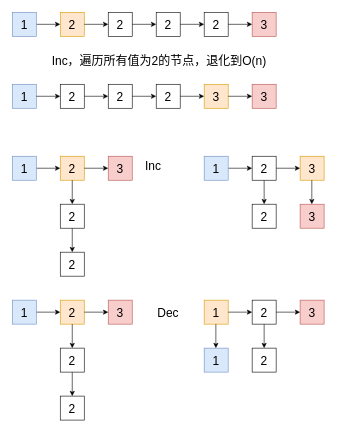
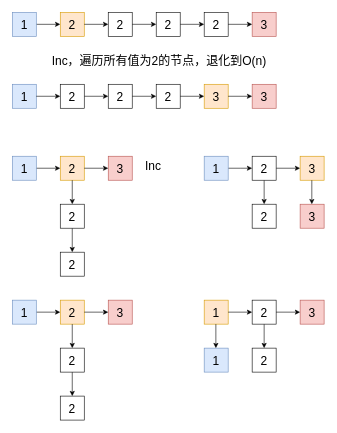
  <mxCell id="0" />
  <mxCell id="1" parent="0" />
  <mxCell id="2" value="" style="edgeStyle=orthogonalEdgeStyle;rounded=0;orthogonalLoop=1;jettySize=auto;html=1;fontSize=20;" parent="1" source="3" target="4" edge="1"><mxGeometry relative="1" as="geometry" /></mxCell>
  <mxCell id="3" value="1" style="whiteSpace=wrap;html=1;aspect=fixed;fillColor=#dae8fc;strokeColor=#6c8ebf;fontSize=20;" parent="1" vertex="1"><mxGeometry x="20" y="20" width="40" height="40" as="geometry" /></mxCell>
  <mxCell id="4" value="2" style="whiteSpace=wrap;html=1;aspect=fixed;fillColor=#ffe6cc;strokeColor=#d79b00;fontSize=20;" parent="1" vertex="1"><mxGeometry x="100" y="20" width="40" height="40" as="geometry" /></mxCell>
  <mxCell id="5" value="3" style="whiteSpace=wrap;html=1;aspect=fixed;fillColor=#f8cecc;strokeColor=#b85450;fontSize=20;" parent="1" vertex="1"><mxGeometry x="420" y="20" width="40" height="40" as="geometry" /></mxCell>
  <mxCell id="6" value="" style="endArrow=classic;html=1;fontSize=20;entryX=0;entryY=0.5;entryDx=0;entryDy=0;" parent="1" target="7" edge="1"><mxGeometry width="50" height="50" relative="1" as="geometry"><mxPoint x="140" y="40" as="sourcePoint" /><mxPoint x="190" y="-10" as="targetPoint" /></mxGeometry></mxCell>
  <mxCell id="7" value="2" style="whiteSpace=wrap;html=1;aspect=fixed;fontSize=20;" parent="1" vertex="1"><mxGeometry x="180" y="20" width="40" height="40" as="geometry" /></mxCell>
  <mxCell id="8" value="" style="endArrow=classic;html=1;fontSize=20;entryX=0;entryY=0.5;entryDx=0;entryDy=0;" parent="1" target="9" edge="1"><mxGeometry width="50" height="50" relative="1" as="geometry"><mxPoint x="220" y="40" as="sourcePoint" /><mxPoint x="270" y="-10" as="targetPoint" /></mxGeometry></mxCell>
  <mxCell id="9" value="2" style="whiteSpace=wrap;html=1;aspect=fixed;fontSize=20;" parent="1" vertex="1"><mxGeometry x="260" y="20" width="40" height="40" as="geometry" /></mxCell>
  <mxCell id="10" value="" style="endArrow=classic;html=1;fontSize=20;entryX=0;entryY=0.5;entryDx=0;entryDy=0;" parent="1" target="11" edge="1"><mxGeometry width="50" height="50" relative="1" as="geometry"><mxPoint x="300" y="40" as="sourcePoint" /><mxPoint x="350" y="-10" as="targetPoint" /></mxGeometry></mxCell>
  <mxCell id="11" value="2" style="whiteSpace=wrap;html=1;aspect=fixed;fontSize=20;" parent="1" vertex="1"><mxGeometry x="340" y="20" width="40" height="40" as="geometry" /></mxCell>
  <mxCell id="12" value="" style="endArrow=classic;html=1;fontSize=20;entryX=0;entryY=0.5;entryDx=0;entryDy=0;exitX=1;exitY=0.5;exitDx=0;exitDy=0;" parent="1" source="11" target="5" edge="1"><mxGeometry width="50" height="50" relative="1" as="geometry"><mxPoint x="290" y="140" as="sourcePoint" /><mxPoint x="340" y="90" as="targetPoint" /></mxGeometry></mxCell>
  <mxCell id="13" value="1" style="whiteSpace=wrap;html=1;aspect=fixed;fillColor=#dae8fc;strokeColor=#6c8ebf;fontSize=20;" parent="1" vertex="1"><mxGeometry x="20" y="140" width="40" height="40" as="geometry" /></mxCell>
  <mxCell id="14" value="3" style="whiteSpace=wrap;html=1;aspect=fixed;fillColor=#ffe6cc;strokeColor=#d79b00;fontSize=20;" parent="1" vertex="1"><mxGeometry x="340" y="140" width="40" height="40" as="geometry" /></mxCell>
  <mxCell id="15" value="3" style="whiteSpace=wrap;html=1;aspect=fixed;fillColor=#f8cecc;strokeColor=#b85450;fontSize=20;" parent="1" vertex="1"><mxGeometry x="420" y="140" width="40" height="40" as="geometry" /></mxCell>
  <mxCell id="16" value="" style="endArrow=classic;html=1;fontSize=20;entryX=0;entryY=0.5;entryDx=0;entryDy=0;" parent="1" target="17" edge="1"><mxGeometry width="50" height="50" relative="1" as="geometry"><mxPoint x="140" y="160" as="sourcePoint" /><mxPoint x="190" y="110" as="targetPoint" /></mxGeometry></mxCell>
  <mxCell id="17" value="2" style="whiteSpace=wrap;html=1;aspect=fixed;fontSize=20;" parent="1" vertex="1"><mxGeometry x="180" y="140" width="40" height="40" as="geometry" /></mxCell>
  <mxCell id="18" value="" style="endArrow=classic;html=1;fontSize=20;entryX=0;entryY=0.5;entryDx=0;entryDy=0;" parent="1" target="19" edge="1"><mxGeometry width="50" height="50" relative="1" as="geometry"><mxPoint x="220" y="160" as="sourcePoint" /><mxPoint x="270" y="110" as="targetPoint" /></mxGeometry></mxCell>
  <mxCell id="19" value="2" style="whiteSpace=wrap;html=1;aspect=fixed;fontSize=20;" parent="1" vertex="1"><mxGeometry x="260" y="140" width="40" height="40" as="geometry" /></mxCell>
  <mxCell id="20" value="2" style="whiteSpace=wrap;html=1;aspect=fixed;fontSize=20;" parent="1" vertex="1"><mxGeometry x="100" y="140" width="40" height="40" as="geometry" /></mxCell>
  <mxCell id="21" value="" style="endArrow=classic;html=1;fontSize=20;exitX=1;exitY=0.5;exitDx=0;exitDy=0;entryX=0;entryY=0.5;entryDx=0;entryDy=0;" parent="1" source="13" target="20" edge="1"><mxGeometry width="50" height="50" relative="1" as="geometry"><mxPoint x="140" y="340" as="sourcePoint" /><mxPoint x="190" y="290" as="targetPoint" /></mxGeometry></mxCell>
  <mxCell id="22" value="" style="endArrow=classic;html=1;fontSize=20;exitX=1;exitY=0.5;exitDx=0;exitDy=0;entryX=0;entryY=0.5;entryDx=0;entryDy=0;" parent="1" source="19" target="14" edge="1"><mxGeometry width="50" height="50" relative="1" as="geometry"><mxPoint x="210" y="320" as="sourcePoint" /><mxPoint x="260" y="270" as="targetPoint" /></mxGeometry></mxCell>
  <mxCell id="23" value="" style="endArrow=classic;html=1;fontSize=20;exitX=1;exitY=0.5;exitDx=0;exitDy=0;entryX=0;entryY=0.5;entryDx=0;entryDy=0;" parent="1" source="14" target="15" edge="1"><mxGeometry width="50" height="50" relative="1" as="geometry"><mxPoint x="380" y="260" as="sourcePoint" /><mxPoint x="430" y="210" as="targetPoint" /></mxGeometry></mxCell>
  <mxCell id="24" value="Inc，遍历所有值为2的节点，退化到O(n)" style="text;html=1;strokeColor=none;fillColor=none;align=center;verticalAlign=middle;whiteSpace=wrap;rounded=0;fontSize=20;" parent="1" vertex="1"><mxGeometry x="45" y="90" width="440" height="20" as="geometry" /></mxCell>
  <mxCell id="25" value="" style="edgeStyle=orthogonalEdgeStyle;rounded=0;orthogonalLoop=1;jettySize=auto;html=1;fontSize=20;" parent="1" source="26" target="27" edge="1"><mxGeometry relative="1" as="geometry" /></mxCell>
  <mxCell id="26" value="1" style="whiteSpace=wrap;html=1;aspect=fixed;fillColor=#dae8fc;strokeColor=#6c8ebf;fontSize=20;" parent="1" vertex="1"><mxGeometry x="20" y="260" width="40" height="40" as="geometry" /></mxCell>
  <mxCell id="27" value="2" style="whiteSpace=wrap;html=1;aspect=fixed;fillColor=#ffe6cc;strokeColor=#d79b00;fontSize=20;" parent="1" vertex="1"><mxGeometry x="100" y="260" width="40" height="40" as="geometry" /></mxCell>
  <mxCell id="28" value="3" style="whiteSpace=wrap;html=1;aspect=fixed;fillColor=#f8cecc;strokeColor=#b85450;fontSize=20;" parent="1" vertex="1"><mxGeometry x="180" y="260" width="40" height="40" as="geometry" /></mxCell>
  <mxCell id="29" value="" style="endArrow=classic;html=1;fontSize=20;entryX=0;entryY=0.5;entryDx=0;entryDy=0;" parent="1" target="28" edge="1"><mxGeometry width="50" height="50" relative="1" as="geometry"><mxPoint x="140" y="280" as="sourcePoint" /><mxPoint x="190" y="230" as="targetPoint" /></mxGeometry></mxCell>
  <mxCell id="30" value="" style="endArrow=classic;html=1;fontSize=20;exitX=0.5;exitY=1;exitDx=0;exitDy=0;entryX=0.5;entryY=0;entryDx=0;entryDy=0;" parent="1" source="27" edge="1"><mxGeometry width="50" height="50" relative="1" as="geometry"><mxPoint x="290" y="370" as="sourcePoint" /><mxPoint x="120" y="340" as="targetPoint" /></mxGeometry></mxCell>
  <mxCell id="31" value="" style="endArrow=classic;html=1;fontSize=20;entryX=0.5;entryY=0;entryDx=0;entryDy=0;exitX=0.5;exitY=1;exitDx=0;exitDy=0;" parent="1" edge="1"><mxGeometry width="50" height="50" relative="1" as="geometry"><mxPoint x="120" y="380" as="sourcePoint" /><mxPoint x="120" y="420" as="targetPoint" /></mxGeometry></mxCell>
  <mxCell id="32" value="2" style="whiteSpace=wrap;html=1;aspect=fixed;fontSize=20;" parent="1" vertex="1"><mxGeometry x="100" y="340" width="40" height="40" as="geometry" /></mxCell>
  <mxCell id="33" value="2" style="whiteSpace=wrap;html=1;aspect=fixed;fontSize=20;" parent="1" vertex="1"><mxGeometry x="100" y="420" width="40" height="40" as="geometry" /></mxCell>
  <mxCell id="34" value="" style="edgeStyle=orthogonalEdgeStyle;rounded=0;orthogonalLoop=1;jettySize=auto;html=1;fontSize=20;" parent="1" source="35" edge="1"><mxGeometry relative="1" as="geometry"><mxPoint x="420" y="280" as="targetPoint" /></mxGeometry></mxCell>
  <mxCell id="35" value="1" style="whiteSpace=wrap;html=1;aspect=fixed;fillColor=#dae8fc;strokeColor=#6c8ebf;fontSize=20;" parent="1" vertex="1"><mxGeometry x="340" y="260" width="40" height="40" as="geometry" /></mxCell>
  <mxCell id="36" value="" style="endArrow=classic;html=1;fontSize=20;entryX=0;entryY=0.5;entryDx=0;entryDy=0;" parent="1" edge="1"><mxGeometry width="50" height="50" relative="1" as="geometry"><mxPoint x="460" y="280" as="sourcePoint" /><mxPoint x="500" y="280" as="targetPoint" /></mxGeometry></mxCell>
  <mxCell id="37" value="" style="endArrow=classic;html=1;fontSize=20;entryX=0.5;entryY=0;entryDx=0;entryDy=0;exitX=0.5;exitY=1;exitDx=0;exitDy=0;" parent="1" edge="1"><mxGeometry width="50" height="50" relative="1" as="geometry"><mxPoint x="440" y="300" as="sourcePoint" /><mxPoint x="440" y="340" as="targetPoint" /></mxGeometry></mxCell>
  <mxCell id="38" value="2" style="whiteSpace=wrap;html=1;aspect=fixed;fontSize=20;" parent="1" vertex="1"><mxGeometry x="420" y="260" width="40" height="40" as="geometry" /></mxCell>
  <mxCell id="39" value="2" style="whiteSpace=wrap;html=1;aspect=fixed;fontSize=20;" parent="1" vertex="1"><mxGeometry x="420" y="340" width="40" height="40" as="geometry" /></mxCell>
  <mxCell id="40" value="3" style="whiteSpace=wrap;html=1;aspect=fixed;fillColor=#f8cecc;strokeColor=#b85450;fontSize=20;" parent="1" vertex="1"><mxGeometry x="500" y="340" width="40" height="40" as="geometry" /></mxCell>
  <mxCell id="41" value="3" style="whiteSpace=wrap;html=1;aspect=fixed;fillColor=#ffe6cc;strokeColor=#d79b00;fontSize=20;" parent="1" vertex="1"><mxGeometry x="500" y="260" width="40" height="40" as="geometry" /></mxCell>
  <mxCell id="42" value="" style="endArrow=classic;html=1;fontSize=20;exitX=0.5;exitY=1;exitDx=0;exitDy=0;entryX=0.5;entryY=0;entryDx=0;entryDy=0;" parent="1" edge="1"><mxGeometry width="50" height="50" relative="1" as="geometry"><mxPoint x="519.5" y="300" as="sourcePoint" /><mxPoint x="519.5" y="340" as="targetPoint" /></mxGeometry></mxCell>
  <mxCell id="43" value="Inc" style="text;html=1;strokeColor=none;fillColor=none;align=center;verticalAlign=middle;whiteSpace=wrap;rounded=0;fontSize=20;" parent="1" vertex="1"><mxGeometry x="235" y="265" width="40" height="20" as="geometry" /></mxCell>
  <mxCell id="44" value="" style="edgeStyle=orthogonalEdgeStyle;rounded=0;orthogonalLoop=1;jettySize=auto;html=1;fontSize=20;" parent="1" source="45" target="46" edge="1"><mxGeometry relative="1" as="geometry" /></mxCell>
  <mxCell id="45" value="1" style="whiteSpace=wrap;html=1;aspect=fixed;fillColor=#dae8fc;strokeColor=#6c8ebf;fontSize=20;" parent="1" vertex="1"><mxGeometry x="20" y="500" width="40" height="40" as="geometry" /></mxCell>
  <mxCell id="46" value="2" style="whiteSpace=wrap;html=1;aspect=fixed;fillColor=#ffe6cc;strokeColor=#d79b00;fontSize=20;" parent="1" vertex="1"><mxGeometry x="100" y="500" width="40" height="40" as="geometry" /></mxCell>
  <mxCell id="47" value="3" style="whiteSpace=wrap;html=1;aspect=fixed;fillColor=#f8cecc;strokeColor=#b85450;fontSize=20;" parent="1" vertex="1"><mxGeometry x="180" y="500" width="40" height="40" as="geometry" /></mxCell>
  <mxCell id="48" value="" style="endArrow=classic;html=1;fontSize=20;entryX=0;entryY=0.5;entryDx=0;entryDy=0;" parent="1" target="47" edge="1"><mxGeometry width="50" height="50" relative="1" as="geometry"><mxPoint x="140" y="520" as="sourcePoint" /><mxPoint x="190" y="470" as="targetPoint" /></mxGeometry></mxCell>
  <mxCell id="49" value="" style="endArrow=classic;html=1;fontSize=20;exitX=0.5;exitY=1;exitDx=0;exitDy=0;entryX=0.5;entryY=0;entryDx=0;entryDy=0;" parent="1" source="46" edge="1"><mxGeometry width="50" height="50" relative="1" as="geometry"><mxPoint x="290" y="610" as="sourcePoint" /><mxPoint x="120" y="580" as="targetPoint" /></mxGeometry></mxCell>
  <mxCell id="50" value="" style="endArrow=classic;html=1;fontSize=20;entryX=0.5;entryY=0;entryDx=0;entryDy=0;exitX=0.5;exitY=1;exitDx=0;exitDy=0;" parent="1" edge="1"><mxGeometry width="50" height="50" relative="1" as="geometry"><mxPoint x="120" y="620" as="sourcePoint" /><mxPoint x="120" y="660" as="targetPoint" /></mxGeometry></mxCell>
  <mxCell id="51" value="2" style="whiteSpace=wrap;html=1;aspect=fixed;fontSize=20;" parent="1" vertex="1"><mxGeometry x="100" y="580" width="40" height="40" as="geometry" /></mxCell>
  <mxCell id="52" value="2" style="whiteSpace=wrap;html=1;aspect=fixed;fontSize=20;" parent="1" vertex="1"><mxGeometry x="100" y="660" width="40" height="40" as="geometry" /></mxCell>
- <mxCell id="53" value="Dec" style="text;html=1;strokeColor=none;fillColor=none;align=center;verticalAlign=middle;whiteSpace=wrap;rounded=0;fontSize=20;" parent="1" vertex="1"><mxGeometry x="260" y="510" width="40" height="20" as="geometry" /></mxCell>
  <mxCell id="54" value="1" style="whiteSpace=wrap;html=1;aspect=fixed;fillColor=#ffe6cc;strokeColor=#d79b00;fontSize=20;" parent="1" vertex="1"><mxGeometry x="340" y="500" width="40" height="40" as="geometry" /></mxCell>
  <mxCell id="55" value="1" style="whiteSpace=wrap;html=1;aspect=fixed;fillColor=#dae8fc;strokeColor=#6c8ebf;fontSize=20;" parent="1" vertex="1"><mxGeometry x="340" y="580" width="40" height="40" as="geometry" /></mxCell>
  <mxCell id="56" value="" style="endArrow=classic;html=1;fontSize=20;entryX=0.5;entryY=0;entryDx=0;entryDy=0;exitX=0.5;exitY=1;exitDx=0;exitDy=0;" parent="1" edge="1"><mxGeometry width="50" height="50" relative="1" as="geometry"><mxPoint x="440" y="540" as="sourcePoint" /><mxPoint x="440" y="580" as="targetPoint" /></mxGeometry></mxCell>
  <mxCell id="57" value="2" style="whiteSpace=wrap;html=1;aspect=fixed;fontSize=20;" parent="1" vertex="1"><mxGeometry x="420" y="500" width="40" height="40" as="geometry" /></mxCell>
  <mxCell id="58" value="2" style="whiteSpace=wrap;html=1;aspect=fixed;fontSize=20;" parent="1" vertex="1"><mxGeometry x="420" y="580" width="40" height="40" as="geometry" /></mxCell>
  <mxCell id="59" value="3" style="whiteSpace=wrap;html=1;aspect=fixed;fillColor=#f8cecc;strokeColor=#b85450;fontSize=20;" parent="1" vertex="1"><mxGeometry x="500" y="500" width="40" height="40" as="geometry" /></mxCell>
  <mxCell id="60" value="" style="endArrow=classic;html=1;fontSize=20;entryX=0;entryY=0.5;entryDx=0;entryDy=0;" parent="1" target="59" edge="1"><mxGeometry width="50" height="50" relative="1" as="geometry"><mxPoint x="460" y="520" as="sourcePoint" /><mxPoint x="510" y="470" as="targetPoint" /></mxGeometry></mxCell>
  <mxCell id="61" value="" style="endArrow=classic;html=1;fontSize=20;entryX=0.5;entryY=0;entryDx=0;entryDy=0;exitX=0.5;exitY=1;exitDx=0;exitDy=0;" parent="1" edge="1"><mxGeometry width="50" height="50" relative="1" as="geometry"><mxPoint x="359.5" y="540" as="sourcePoint" /><mxPoint x="359.5" y="580" as="targetPoint" /></mxGeometry></mxCell>
  <mxCell id="62" value="" style="endArrow=classic;html=1;fontSize=20;entryX=0;entryY=0.5;entryDx=0;entryDy=0;exitX=1;exitY=0.5;exitDx=0;exitDy=0;" parent="1" source="54" target="57" edge="1"><mxGeometry width="50" height="50" relative="1" as="geometry"><mxPoint x="290" y="570" as="sourcePoint" /><mxPoint x="340" y="520" as="targetPoint" /></mxGeometry></mxCell>
